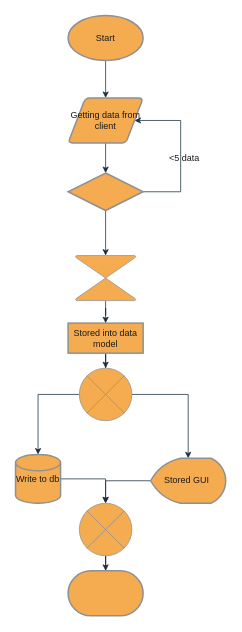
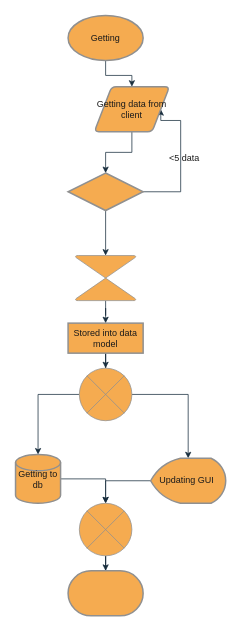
  <mxCell id="0" />
  <mxCell id="1" parent="0" />
  <mxCell id="2" style="edgeStyle=orthogonalEdgeStyle;rounded=0;orthogonalLoop=1;jettySize=auto;html=1;entryX=0.5;entryY=0;entryDx=0;entryDy=0;strokeColor=#182E3E;fontColor=#1A1A1A;labelBackgroundColor=#EEEEEE;" edge="1" parent="1" source="3" target="8"><mxGeometry relative="1" as="geometry" /></mxCell>
- <mxCell id="3" value="Start" style="strokeWidth=2;html=1;shape=mxgraph.flowchart.start_1;whiteSpace=wrap;fillColor=#F5AB50;strokeColor=#909090;fontColor=#1A1A1A;" vertex="1" parent="1"><mxGeometry x="90" y="20" width="100" height="60" as="geometry" /></mxCell>
+ <mxCell id="3" value="Getting" style="strokeWidth=2;html=1;shape=mxgraph.flowchart.start_1;whiteSpace=wrap;fillColor=#F5AB50;strokeColor=#909090;fontColor=#1A1A1A;" vertex="1" parent="1"><mxGeometry x="90" y="20" width="100" height="60" as="geometry" /></mxCell>
  <mxCell id="4" style="edgeStyle=orthogonalEdgeStyle;rounded=0;orthogonalLoop=1;jettySize=auto;html=1;entryX=1;entryY=0.5;entryDx=0;entryDy=0;exitX=1;exitY=0.5;exitDx=0;exitDy=0;exitPerimeter=0;strokeColor=#182E3E;fontColor=#1A1A1A;labelBackgroundColor=#EEEEEE;" edge="1" parent="1" source="6" target="8"><mxGeometry relative="1" as="geometry"><Array as="points"><mxPoint x="240" y="255" /><mxPoint x="240" y="160" /></Array></mxGeometry></mxCell>
  <mxCell id="5" style="edgeStyle=orthogonalEdgeStyle;rounded=0;orthogonalLoop=1;jettySize=auto;html=1;entryX=0.5;entryY=0;entryDx=0;entryDy=0;entryPerimeter=0;strokeColor=#182E3E;fontColor=#1A1A1A;labelBackgroundColor=#EEEEEE;" edge="1" parent="1" source="6" target="13"><mxGeometry relative="1" as="geometry" /></mxCell>
  <mxCell id="6" value="" style="strokeWidth=2;html=1;shape=mxgraph.flowchart.decision;whiteSpace=wrap;fillColor=#F5AB50;strokeColor=#909090;fontColor=#1A1A1A;" vertex="1" parent="1"><mxGeometry x="90" y="230" width="100" height="50" as="geometry" /></mxCell>
  <mxCell id="7" style="edgeStyle=orthogonalEdgeStyle;rounded=0;orthogonalLoop=1;jettySize=auto;html=1;entryX=0.5;entryY=0;entryDx=0;entryDy=0;entryPerimeter=0;strokeColor=#182E3E;fontColor=#1A1A1A;labelBackgroundColor=#EEEEEE;" edge="1" parent="1" source="8" target="6"><mxGeometry relative="1" as="geometry" /></mxCell>
- <mxCell id="8" value="Getting data from client" style="shape=parallelogram;html=1;strokeWidth=2;perimeter=parallelogramPerimeter;whiteSpace=wrap;rounded=1;arcSize=12;size=0.23;fillColor=#F5AB50;strokeColor=#909090;fontColor=#1A1A1A;" vertex="1" parent="1"><mxGeometry x="90" y="130" width="100" height="60" as="geometry" /></mxCell>
+ <mxCell id="8" value="Getting data from client" style="shape=parallelogram;html=1;strokeWidth=2;perimeter=parallelogramPerimeter;whiteSpace=wrap;rounded=1;arcSize=12;size=0.23;fillColor=#F5AB50;strokeColor=#909090;fontColor=#1A1A1A;" vertex="1" parent="1"><mxGeometry x="125" y="115" width="100" height="60" as="geometry" /></mxCell>
  <mxCell id="9" value="&amp;lt;5 data" style="text;html=1;strokeColor=none;fillColor=none;align=center;verticalAlign=middle;whiteSpace=wrap;rounded=0;fontColor=#1A1A1A;" vertex="1" parent="1"><mxGeometry x="210" y="200" width="70" height="20" as="geometry" /></mxCell>
  <mxCell id="10" style="edgeStyle=orthogonalEdgeStyle;rounded=0;orthogonalLoop=1;jettySize=auto;html=1;entryX=0.5;entryY=0;entryDx=0;entryDy=0;entryPerimeter=0;strokeColor=#182E3E;fontColor=#1A1A1A;labelBackgroundColor=#EEEEEE;" edge="1" parent="1" source="11" target="16"><mxGeometry relative="1" as="geometry" /></mxCell>
  <mxCell id="11" value="Stored into data model" style="whiteSpace=wrap;html=1;absoluteArcSize=1;arcSize=14;strokeWidth=2;fillColor=#F5AB50;strokeColor=#909090;fontColor=#1A1A1A;rounded=0;" vertex="1" parent="1"><mxGeometry x="90" y="430" width="100" height="40" as="geometry" /></mxCell>
  <mxCell id="12" style="edgeStyle=orthogonalEdgeStyle;rounded=0;orthogonalLoop=1;jettySize=auto;html=1;entryX=0.5;entryY=0;entryDx=0;entryDy=0;strokeColor=#182E3E;fontColor=#1A1A1A;labelBackgroundColor=#EEEEEE;" edge="1" parent="1" source="13" target="11"><mxGeometry relative="1" as="geometry"><mxPoint x="140" y="420" as="targetPoint" /></mxGeometry></mxCell>
  <mxCell id="13" value="" style="verticalLabelPosition=bottom;verticalAlign=top;html=1;shape=mxgraph.flowchart.collate;fillColor=#F5AB50;strokeColor=#909090;fontColor=#1A1A1A;" vertex="1" parent="1"><mxGeometry x="100" y="340" width="80" height="60" as="geometry" /></mxCell>
  <mxCell id="14" style="edgeStyle=orthogonalEdgeStyle;rounded=0;orthogonalLoop=1;jettySize=auto;html=1;entryX=0.5;entryY=0;entryDx=0;entryDy=0;entryPerimeter=0;strokeColor=#182E3E;fontColor=#1A1A1A;labelBackgroundColor=#EEEEEE;" edge="1" parent="1" source="16" target="18"><mxGeometry relative="1" as="geometry" /></mxCell>
  <mxCell id="15" style="edgeStyle=orthogonalEdgeStyle;rounded=0;orthogonalLoop=1;jettySize=auto;html=1;entryX=0.5;entryY=0;entryDx=0;entryDy=0;entryPerimeter=0;strokeColor=#182E3E;fontColor=#1A1A1A;labelBackgroundColor=#EEEEEE;" edge="1" parent="1" source="16" target="20"><mxGeometry relative="1" as="geometry" /></mxCell>
  <mxCell id="16" value="" style="verticalLabelPosition=bottom;verticalAlign=top;html=1;shape=mxgraph.flowchart.or;fillColor=#F5AB50;strokeColor=#909090;fontColor=#1A1A1A;" vertex="1" parent="1"><mxGeometry x="105" y="490" width="70" height="70" as="geometry" /></mxCell>
  <mxCell id="17" style="edgeStyle=orthogonalEdgeStyle;rounded=0;orthogonalLoop=1;jettySize=auto;html=1;entryX=0.5;entryY=0;entryDx=0;entryDy=0;entryPerimeter=0;strokeColor=#182E3E;fontColor=#1A1A1A;labelBackgroundColor=#EEEEEE;" edge="1" parent="1" source="18" target="22"><mxGeometry relative="1" as="geometry" /></mxCell>
- <mxCell id="18" value="Stored GUI&amp;nbsp;" style="strokeWidth=2;html=1;shape=mxgraph.flowchart.display;whiteSpace=wrap;fillColor=#F5AB50;strokeColor=#909090;fontColor=#1A1A1A;" vertex="1" parent="1"><mxGeometry x="200" y="610" width="100" height="60" as="geometry" /></mxCell>
+ <mxCell id="18" value="Updating GUI&amp;nbsp;" style="strokeWidth=2;html=1;shape=mxgraph.flowchart.display;whiteSpace=wrap;fillColor=#F5AB50;strokeColor=#909090;fontColor=#1A1A1A;" vertex="1" parent="1"><mxGeometry x="200" y="610" width="100" height="60" as="geometry" /></mxCell>
  <mxCell id="19" style="edgeStyle=orthogonalEdgeStyle;rounded=0;orthogonalLoop=1;jettySize=auto;html=1;entryX=0.5;entryY=0;entryDx=0;entryDy=0;entryPerimeter=0;strokeColor=#182E3E;fontColor=#1A1A1A;labelBackgroundColor=#EEEEEE;" edge="1" parent="1" source="20" target="22"><mxGeometry relative="1" as="geometry" /></mxCell>
- <mxCell id="20" value="Write to db" style="strokeWidth=2;html=1;shape=mxgraph.flowchart.database;whiteSpace=wrap;fillColor=#F5AB50;strokeColor=#909090;fontColor=#1A1A1A;" vertex="1" parent="1"><mxGeometry x="20" y="605" width="60" height="65" as="geometry" /></mxCell>
+ <mxCell id="20" value="Getting to db" style="strokeWidth=2;html=1;shape=mxgraph.flowchart.database;whiteSpace=wrap;fillColor=#F5AB50;strokeColor=#909090;fontColor=#1A1A1A;" vertex="1" parent="1"><mxGeometry x="20" y="605" width="60" height="65" as="geometry" /></mxCell>
  <mxCell id="21" style="edgeStyle=orthogonalEdgeStyle;rounded=0;orthogonalLoop=1;jettySize=auto;html=1;strokeColor=#182E3E;fontColor=#1A1A1A;labelBackgroundColor=#EEEEEE;" edge="1" parent="1" source="22" target="23"><mxGeometry relative="1" as="geometry" /></mxCell>
  <mxCell id="22" value="" style="verticalLabelPosition=bottom;verticalAlign=top;html=1;shape=mxgraph.flowchart.or;fillColor=#F5AB50;strokeColor=#909090;fontColor=#1A1A1A;" vertex="1" parent="1"><mxGeometry x="105" y="670" width="70" height="70" as="geometry" /></mxCell>
  <mxCell id="23" value="" style="strokeWidth=2;html=1;shape=mxgraph.flowchart.terminator;whiteSpace=wrap;fillColor=#F5AB50;strokeColor=#909090;fontColor=#1A1A1A;" vertex="1" parent="1"><mxGeometry x="90" y="760" width="100" height="60" as="geometry" /></mxCell>
